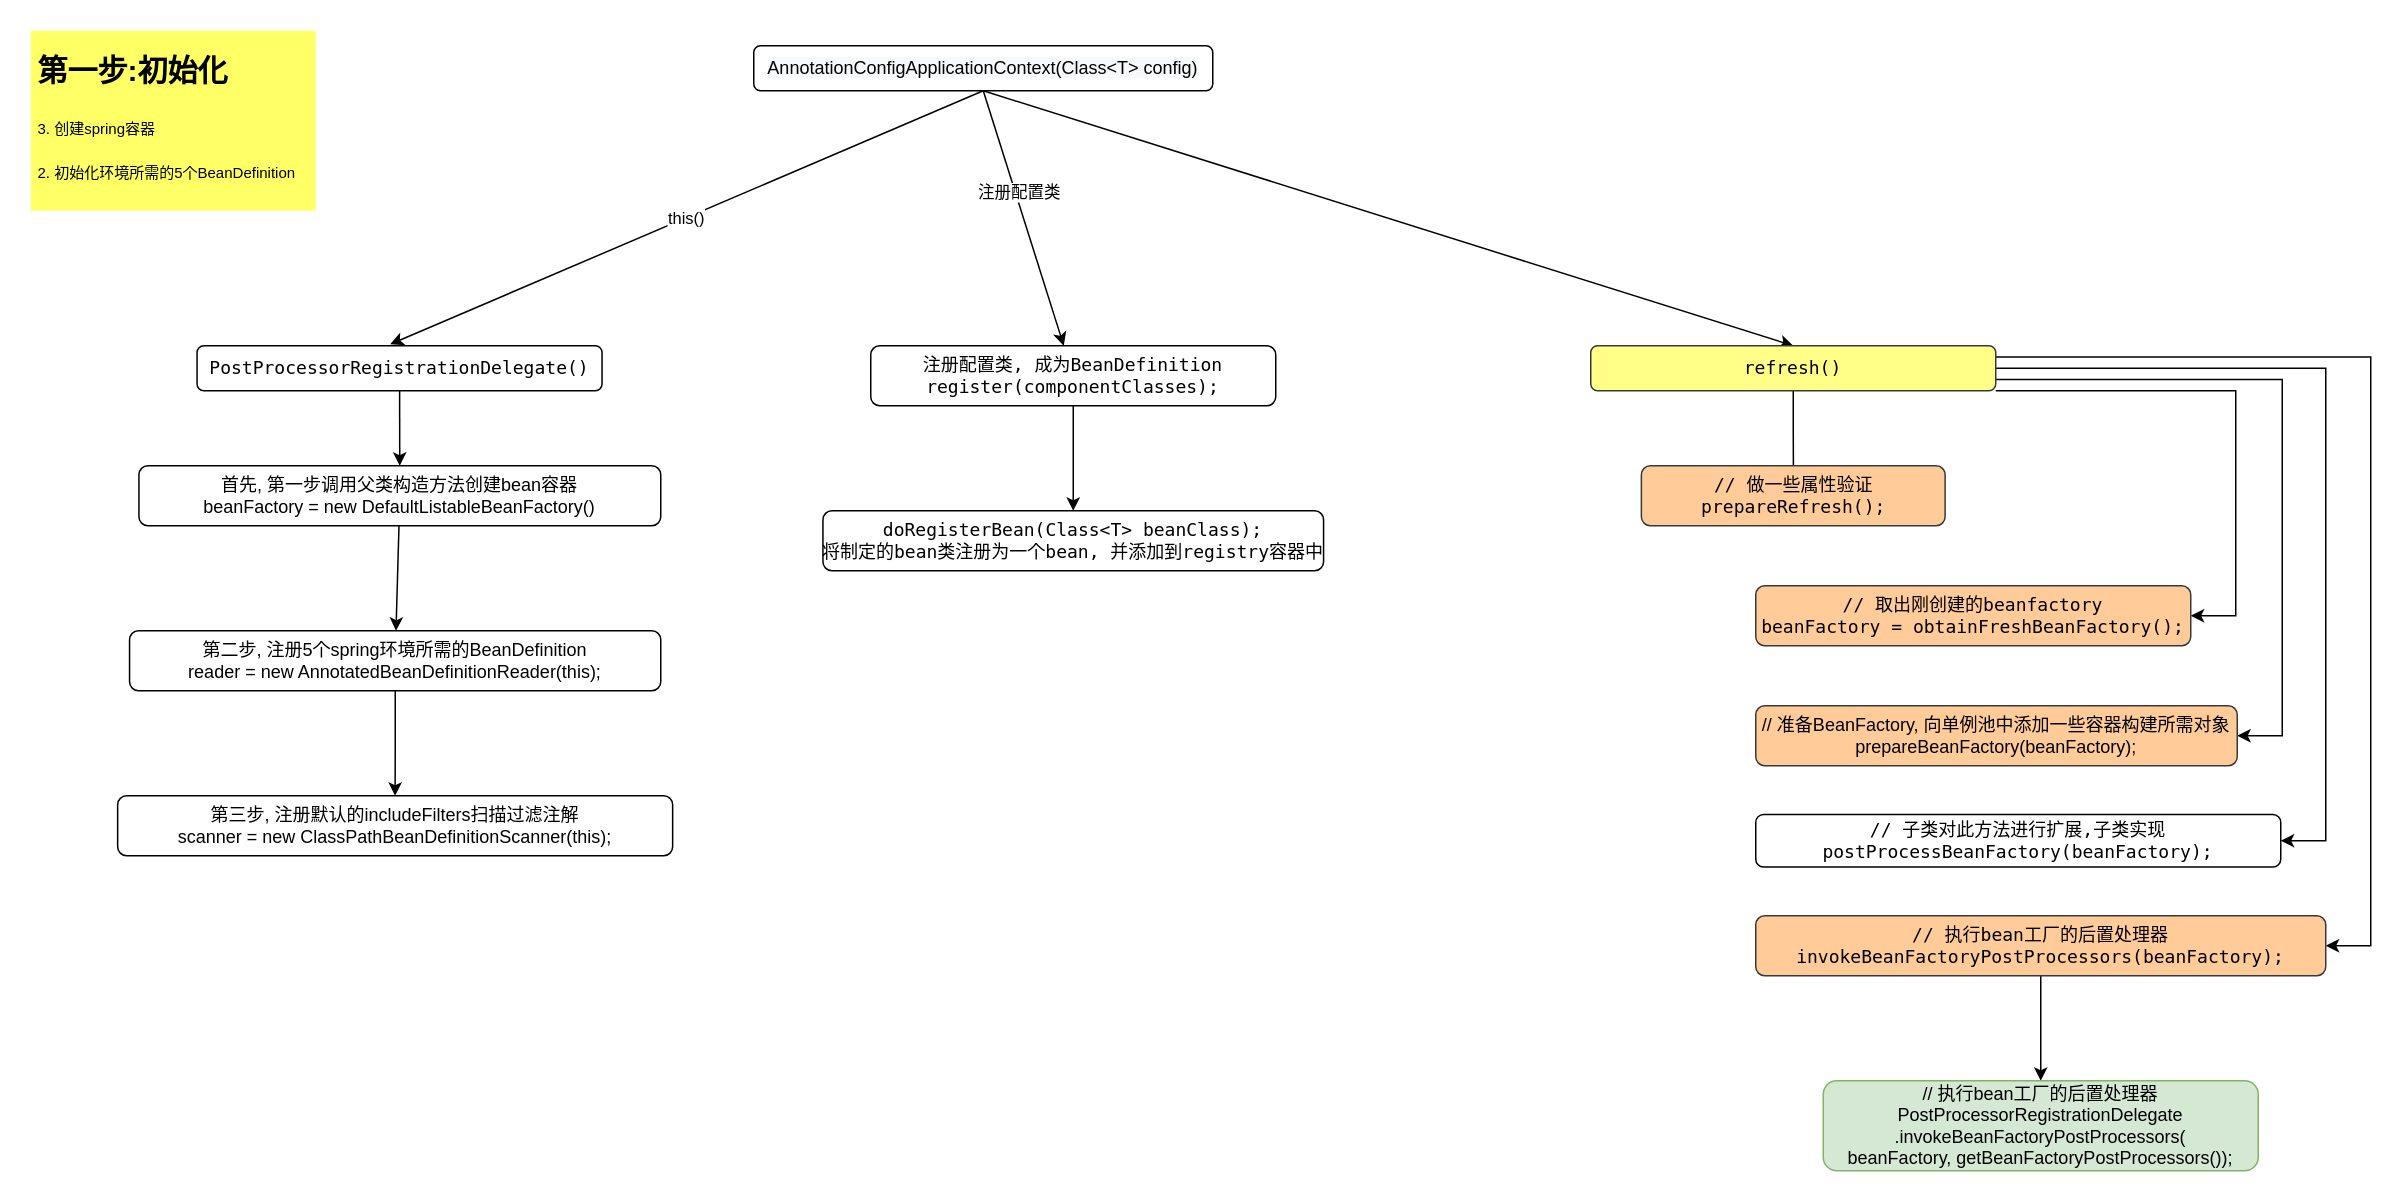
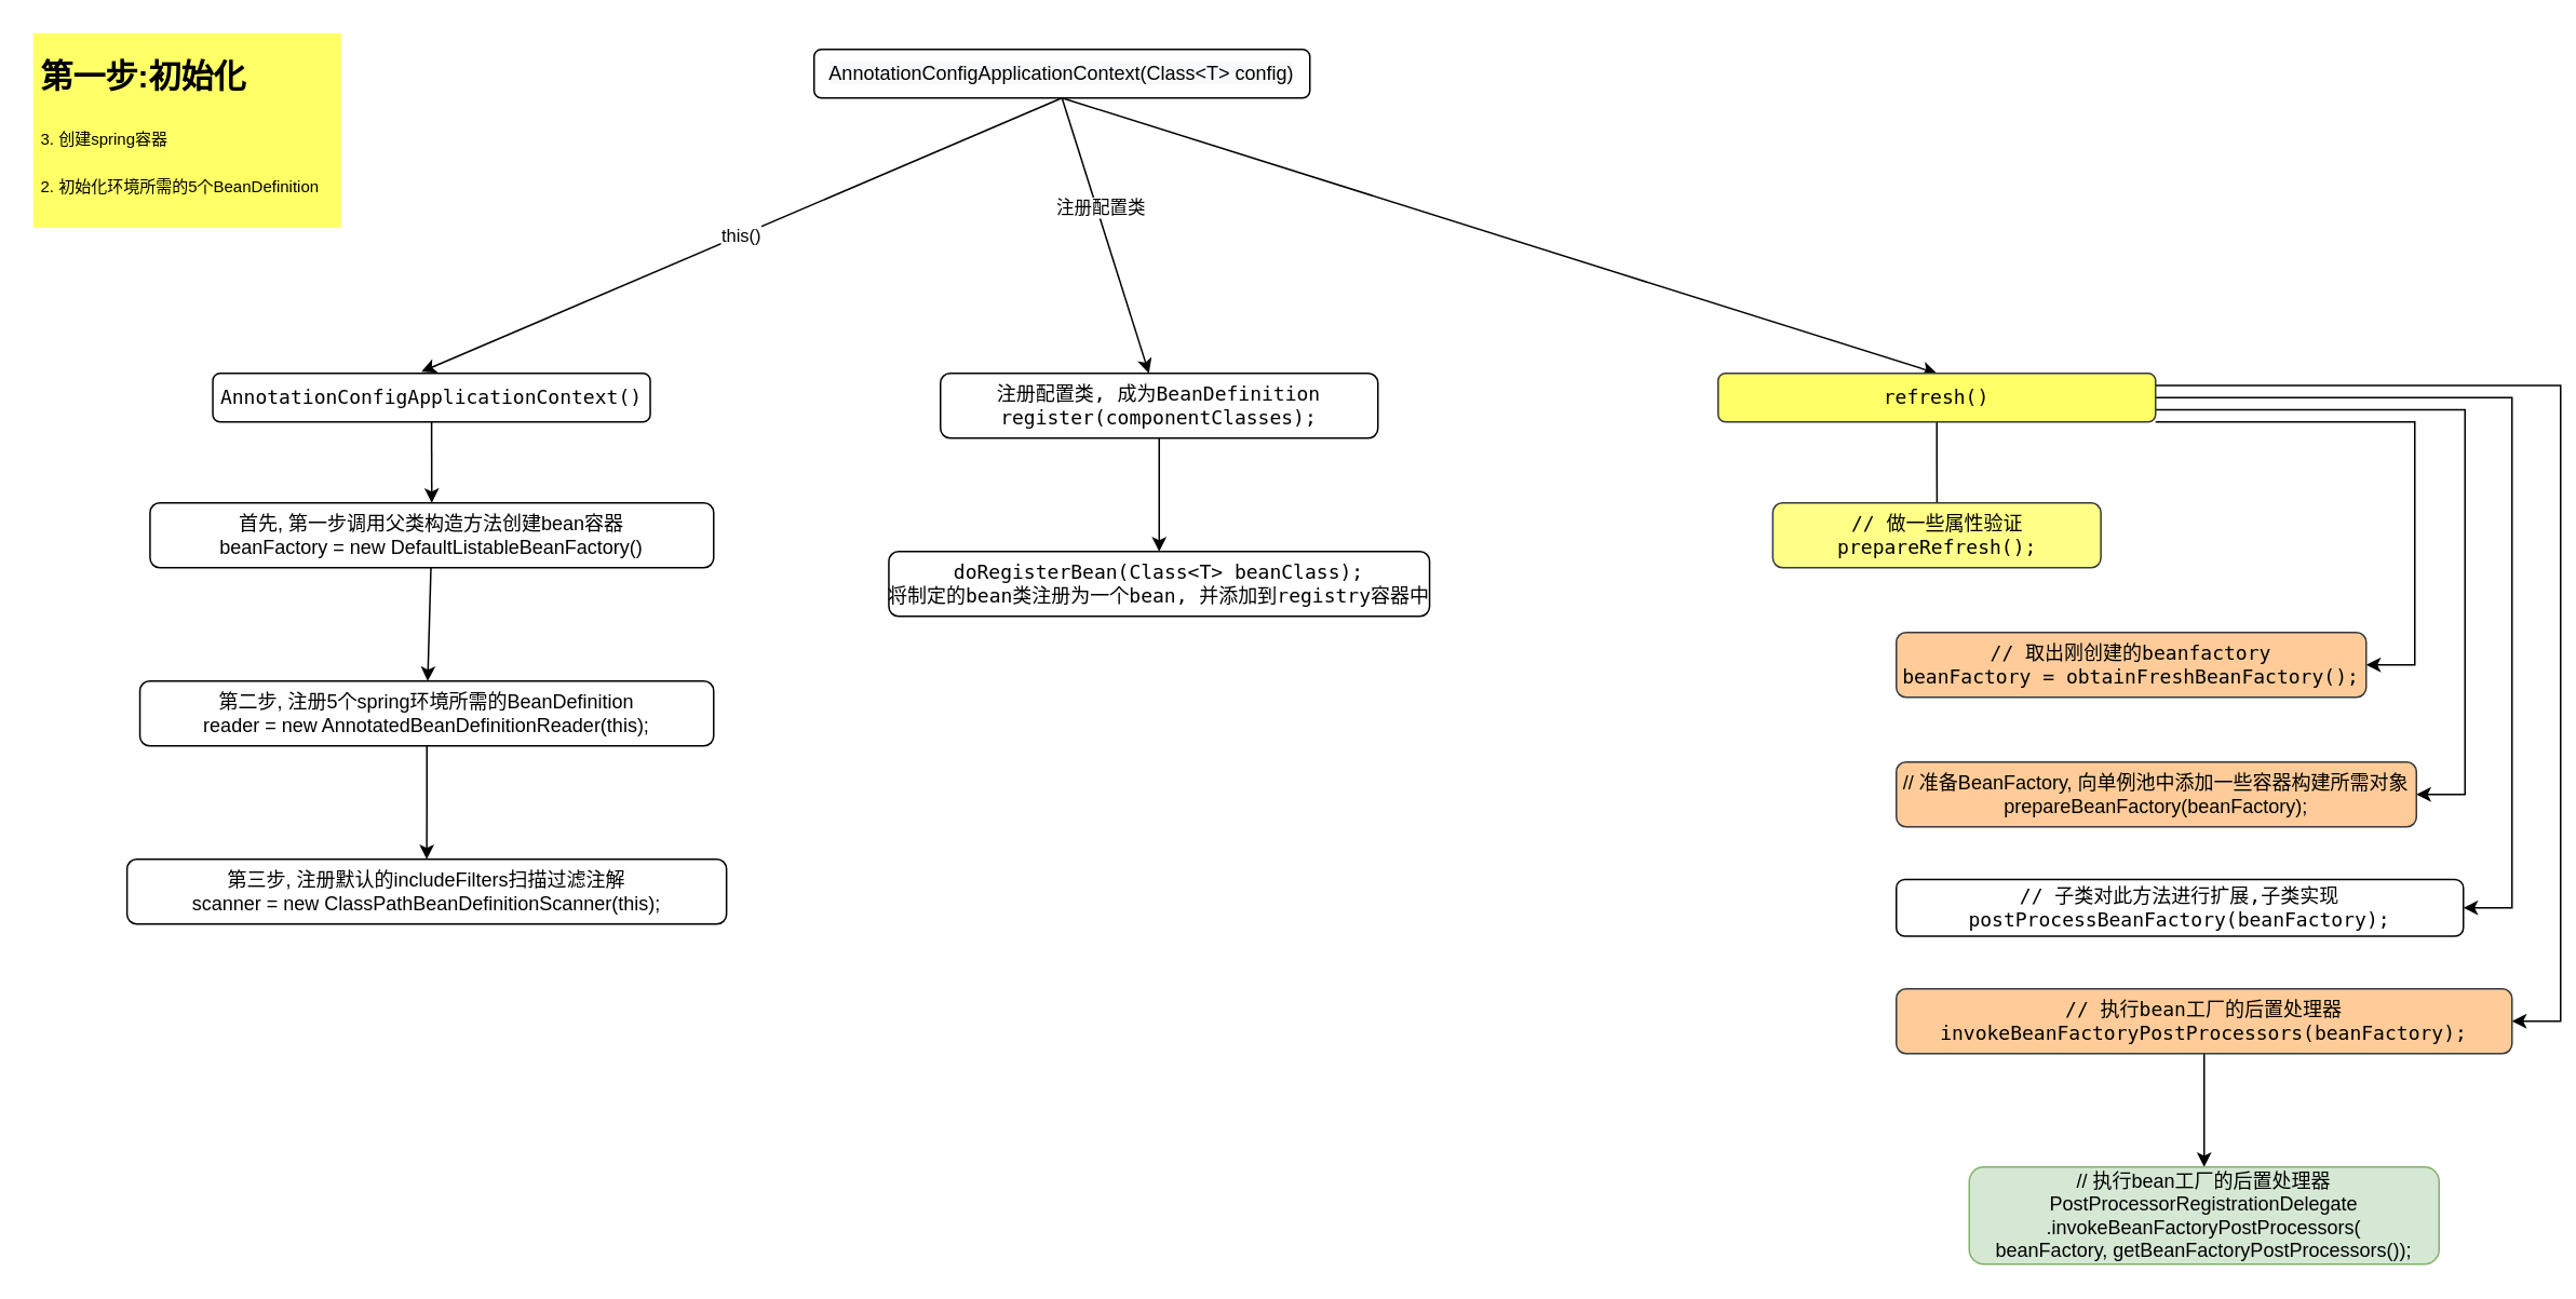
  <mxCell id="0" />
  <mxCell id="1" parent="0" />
  <mxCell id="2" value="this()" style="rounded=0;orthogonalLoop=1;jettySize=auto;html=1;exitX=0.5;exitY=1;exitDx=0;exitDy=0;entryX=0.477;entryY=-0.033;entryDx=0;entryDy=0;entryPerimeter=0;" parent="1" source="6" target="9" edge="1"><mxGeometry relative="1" as="geometry"><mxPoint x="260" y="180" as="targetPoint" /></mxGeometry></mxCell>
  <mxCell id="3" style="rounded=0;orthogonalLoop=1;jettySize=auto;html=1;exitX=0.5;exitY=1;exitDx=0;exitDy=0;" parent="1" source="6" target="11" edge="1"><mxGeometry relative="1" as="geometry" /></mxCell>
  <mxCell id="4" value="注册配置类" style="edgeLabel;html=1;align=center;verticalAlign=middle;resizable=0;points=[];" parent="3" vertex="1" connectable="0"><mxGeometry x="-0.2" y="2" relative="1" as="geometry"><mxPoint as="offset" /></mxGeometry></mxCell>
  <mxCell id="5" style="edgeStyle=none;rounded=0;orthogonalLoop=1;jettySize=auto;html=1;exitX=0.5;exitY=1;exitDx=0;exitDy=0;entryX=0.5;entryY=0;entryDx=0;entryDy=0;" parent="1" source="6" target="17" edge="1"><mxGeometry relative="1" as="geometry" /></mxCell>
  <mxCell id="6" value="&lt;span style=&quot;color: rgb(0 , 0 , 0) ; font-family: &amp;#34;helvetica&amp;#34; ; font-size: 12px ; font-style: normal ; font-weight: 400 ; letter-spacing: normal ; text-align: center ; text-indent: 0px ; text-transform: none ; word-spacing: 0px ; background-color: rgb(248 , 249 , 250) ; display: inline ; float: none&quot;&gt;AnnotationConfigApplicationContext(Class&amp;lt;T&amp;gt; config)&lt;/span&gt;" style="rounded=1;whiteSpace=wrap;html=1;" parent="1" vertex="1"><mxGeometry x="502" y="30" width="306" height="30" as="geometry" /></mxCell>
  <mxCell id="7" value="&lt;h1&gt;&lt;sub&gt;第一步:初始化&lt;/sub&gt;&lt;/h1&gt;&lt;p&gt;&lt;sub&gt;3. 创建spring容器&lt;/sub&gt;&lt;/p&gt;&lt;p&gt;&lt;sub&gt;2. 初始化环境所需的5个BeanDefinition&lt;/sub&gt;&lt;/p&gt;&lt;p&gt;&lt;br&gt;&lt;/p&gt;" style="text;html=1;strokeColor=none;fillColor=#FFFF66;spacing=5;spacingTop=-20;whiteSpace=wrap;overflow=hidden;rounded=0;" parent="1" vertex="1"><mxGeometry x="20" y="20" width="190" height="120" as="geometry" /></mxCell>
  <mxCell id="8" value="" style="edgeStyle=none;rounded=0;orthogonalLoop=1;jettySize=auto;html=1;" parent="1" source="9" target="19" edge="1"><mxGeometry relative="1" as="geometry" /></mxCell>
- <mxCell id="9" value="&lt;pre&gt;&lt;pre&gt;PostProcessorRegistrationDelegate()&lt;/pre&gt;&lt;/pre&gt;" style="rounded=1;whiteSpace=wrap;html=1;labelBackgroundColor=none;fillColor=#FFFFFF;" parent="1" vertex="1"><mxGeometry x="130.87" y="230" width="270" height="30" as="geometry" /></mxCell>
+ <mxCell id="9" value="&lt;pre&gt;&lt;pre&gt;AnnotationConfigApplicationContext()&lt;/pre&gt;&lt;/pre&gt;" style="rounded=1;whiteSpace=wrap;html=1;labelBackgroundColor=none;fillColor=#FFFFFF;" parent="1" vertex="1"><mxGeometry x="130.87" y="230" width="270" height="30" as="geometry" /></mxCell>
  <mxCell id="10" value="" style="edgeStyle=orthogonalEdgeStyle;rounded=0;orthogonalLoop=1;jettySize=auto;html=1;" parent="1" source="11" target="23" edge="1"><mxGeometry relative="1" as="geometry" /></mxCell>
  <mxCell id="11" value="&lt;pre&gt;&lt;pre&gt;&lt;pre&gt;注册配置类, 成为BeanDefinition&lt;br/&gt;register(componentClasses);&lt;br&gt;&lt;/pre&gt;&lt;/pre&gt;&lt;/pre&gt;" style="rounded=1;whiteSpace=wrap;html=1;labelBackgroundColor=none;fillColor=#FFFFFF;" parent="1" vertex="1"><mxGeometry x="580" y="230" width="270" height="40" as="geometry" /></mxCell>
  <mxCell id="12" value="" style="edgeStyle=orthogonalEdgeStyle;rounded=0;orthogonalLoop=1;jettySize=auto;html=1;endArrow=none;" parent="1" source="17" target="24" edge="1"><mxGeometry relative="1" as="geometry" /></mxCell>
  <mxCell id="13" value="" style="edgeStyle=entityRelationEdgeStyle;rounded=0;orthogonalLoop=1;jettySize=auto;html=1;elbow=vertical;exitX=1;exitY=1;exitDx=0;exitDy=0;" parent="1" source="17" target="25" edge="1"><mxGeometry relative="1" as="geometry" /></mxCell>
  <mxCell id="14" style="edgeStyle=entityRelationEdgeStyle;rounded=0;orthogonalLoop=1;jettySize=auto;html=1;exitX=1;exitY=0.75;exitDx=0;exitDy=0;" parent="1" source="17" target="26" edge="1"><mxGeometry relative="1" as="geometry" /></mxCell>
  <mxCell id="15" style="edgeStyle=entityRelationEdgeStyle;rounded=0;orthogonalLoop=1;jettySize=auto;html=1;exitX=1;exitY=0.5;exitDx=0;exitDy=0;" parent="1" source="17" target="28" edge="1"><mxGeometry relative="1" as="geometry" /></mxCell>
  <mxCell id="16" style="edgeStyle=entityRelationEdgeStyle;rounded=0;orthogonalLoop=1;jettySize=auto;html=1;exitX=1;exitY=0.25;exitDx=0;exitDy=0;" parent="1" source="17" target="30" edge="1"><mxGeometry relative="1" as="geometry" /></mxCell>
- <mxCell id="17" value="&lt;pre&gt;&lt;pre&gt;&lt;pre&gt;&lt;pre&gt;refresh()&lt;/pre&gt;&lt;/pre&gt;&lt;/pre&gt;&lt;/pre&gt;" style="rounded=1;whiteSpace=wrap;html=1;labelBackgroundColor=none;fillColor=#ffff88;strokeColor=#36393d;" parent="1" vertex="1"><mxGeometry x="1060" y="230" width="270" height="30" as="geometry" /></mxCell>
+ <mxCell id="17" value="&lt;pre&gt;&lt;pre&gt;&lt;pre&gt;&lt;pre&gt;refresh()&lt;/pre&gt;&lt;/pre&gt;&lt;/pre&gt;&lt;/pre&gt;" style="rounded=1;whiteSpace=wrap;html=1;labelBackgroundColor=none;fillColor=#ffff66;strokeColor=#36393d;" parent="1" vertex="1"><mxGeometry x="1060" y="230" width="270" height="30" as="geometry" /></mxCell>
  <mxCell id="18" value="" style="edgeStyle=none;rounded=0;orthogonalLoop=1;jettySize=auto;html=1;" parent="1" source="19" target="21" edge="1"><mxGeometry relative="1" as="geometry" /></mxCell>
  <mxCell id="19" value="&lt;div&gt;首先, 第一步调用父类构造方法创建bean容器&lt;/div&gt;&lt;div&gt;beanFactory = new DefaultListableBeanFactory()&lt;/div&gt;" style="whiteSpace=wrap;html=1;rounded=1;fillColor=#FFFFFF;" parent="1" vertex="1"><mxGeometry x="92.12" y="310" width="347.88" height="40" as="geometry" /></mxCell>
  <mxCell id="20" value="" style="edgeStyle=orthogonalEdgeStyle;rounded=0;orthogonalLoop=1;jettySize=auto;html=1;" parent="1" source="21" target="22" edge="1"><mxGeometry relative="1" as="geometry" /></mxCell>
  <mxCell id="21" value="&lt;div&gt;第二步, 注册5个spring环境所需的BeanDefinition&lt;/div&gt;&lt;div&gt;reader = new AnnotatedBeanDefinitionReader(this);&lt;/div&gt;" style="whiteSpace=wrap;html=1;rounded=1;fillColor=#FFFFFF;" parent="1" vertex="1"><mxGeometry x="85.87" y="420" width="354.13" height="40" as="geometry" /></mxCell>
  <mxCell id="22" value="&lt;div&gt;第三步, 注册默认的includeFilters扫描过滤注解&lt;/div&gt;&lt;div&gt;scanner = new ClassPathBeanDefinitionScanner(this);&lt;/div&gt;" style="whiteSpace=wrap;html=1;rounded=1;fillColor=#FFFFFF;" parent="1" vertex="1"><mxGeometry x="77.93" y="530" width="370" height="40" as="geometry" /></mxCell>
  <mxCell id="23" value="&lt;pre&gt;doRegisterBean(Class&amp;lt;T&amp;gt; beanClass);&lt;br/&gt;将制定的bean类注册为一个bean, 并添加到registry容器中&lt;br&gt;&lt;/pre&gt;" style="whiteSpace=wrap;html=1;rounded=1;fillColor=#FFFFFF;" parent="1" vertex="1"><mxGeometry x="548.13" y="340" width="333.75" height="40" as="geometry" /></mxCell>
- <mxCell id="24" value="&lt;pre&gt;// 做一些属性验证&lt;br/&gt;prepareRefresh();&lt;br&gt;&lt;/pre&gt;" style="whiteSpace=wrap;html=1;rounded=1;fillColor=#ffcc99;strokeColor=#36393d;" parent="1" vertex="1"><mxGeometry x="1093.75" y="310" width="202.5" height="40" as="geometry" /></mxCell>
+ <mxCell id="24" value="&lt;pre&gt;// 做一些属性验证&lt;br/&gt;prepareRefresh();&lt;br&gt;&lt;/pre&gt;" style="whiteSpace=wrap;html=1;rounded=1;fillColor=#ffff88;strokeColor=#36393d;" parent="1" vertex="1"><mxGeometry x="1093.75" y="310" width="202.5" height="40" as="geometry" /></mxCell>
  <mxCell id="25" value="&lt;pre&gt;// 取出刚创建的beanfactory&lt;br/&gt;beanFactory = obtainFreshBeanFactory();&lt;/pre&gt;" style="whiteSpace=wrap;html=1;rounded=1;fillColor=#ffcc99;strokeColor=#36393d;" parent="1" vertex="1"><mxGeometry x="1170" y="390" width="290" height="40" as="geometry" /></mxCell>
  <mxCell id="26" value="// 准备BeanFactory, 向单例池中添加一些容器构建所需对象&#10;prepareBeanFactory(beanFactory);" style="whiteSpace=wrap;html=1;rounded=1;fillColor=#ffcc99;gradientDirection=south;strokeColor=#36393d;" parent="1" vertex="1"><mxGeometry x="1170" y="470" width="321" height="40" as="geometry" /></mxCell>
  <mxCell id="27" value="&lt;pre&gt;&lt;br&gt;&lt;/pre&gt;" style="text;html=1;strokeColor=none;fillColor=none;align=center;verticalAlign=middle;whiteSpace=wrap;rounded=0;" parent="1" vertex="1"><mxGeometry x="1170" y="510" width="329.5" height="20" as="geometry" /></mxCell>
  <mxCell id="28" value="&lt;pre&gt;&lt;pre&gt;&lt;pre&gt;// 子类对此方法进行扩展,子类实现&lt;br&gt;postProcessBeanFactory(beanFactory);&lt;/pre&gt;&lt;/pre&gt;&lt;/pre&gt;" style="whiteSpace=wrap;html=1;rounded=1;gradientDirection=south;" parent="1" vertex="1"><mxGeometry x="1170" y="542.5" width="350" height="35" as="geometry" /></mxCell>
  <mxCell id="29" value="" style="edgeStyle=orthogonalEdgeStyle;rounded=0;orthogonalLoop=1;jettySize=auto;html=1;exitX=0.5;exitY=1;exitDx=0;exitDy=0;" parent="1" source="30" target="31" edge="1"><mxGeometry relative="1" as="geometry" /></mxCell>
  <mxCell id="30" value="&lt;pre&gt;&lt;pre&gt;&lt;pre&gt;&lt;pre&gt;// 执行bean工厂的后置处理器&lt;br&gt;invokeBeanFactoryPostProcessors(beanFactory);&lt;/pre&gt;&lt;/pre&gt;&lt;/pre&gt;&lt;/pre&gt;" style="whiteSpace=wrap;html=1;rounded=1;fillColor=#ffcc99;gradientDirection=south;strokeColor=#36393d;" parent="1" vertex="1"><mxGeometry x="1170" y="610" width="380" height="40" as="geometry" /></mxCell>
  <mxCell id="31" value="&lt;div&gt;// 执行bean工厂的后置处理器&lt;/div&gt;&lt;div&gt;PostProcessorRegistrationDelegate&lt;/div&gt;&lt;div&gt;.invokeBeanFactoryPostProcessors(&lt;/div&gt;&lt;div&gt;beanFactory, getBeanFactoryPostProcessors());&lt;/div&gt;" style="whiteSpace=wrap;html=1;rounded=1;gradientDirection=south;fillColor=#d5e8d4;strokeColor=#82b366;" parent="1" vertex="1"><mxGeometry x="1215" y="720" width="290" height="60" as="geometry" /></mxCell>
